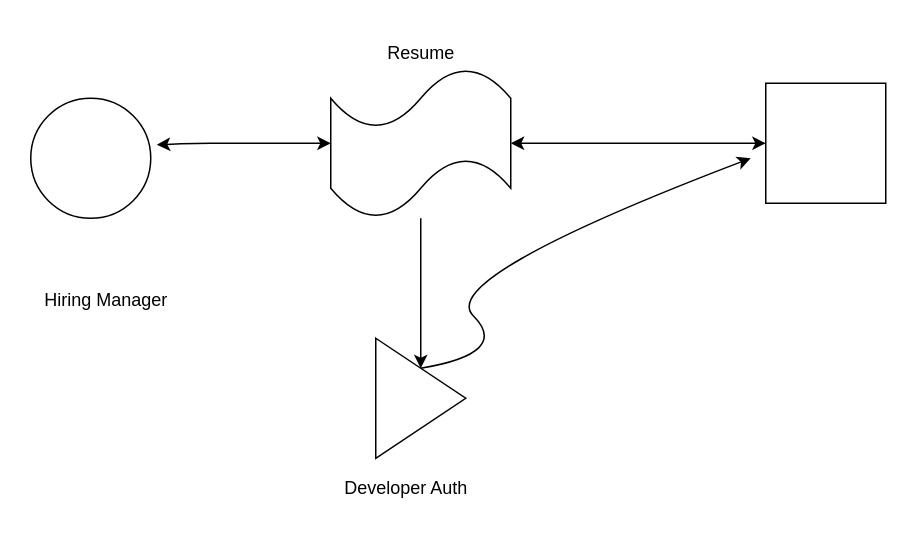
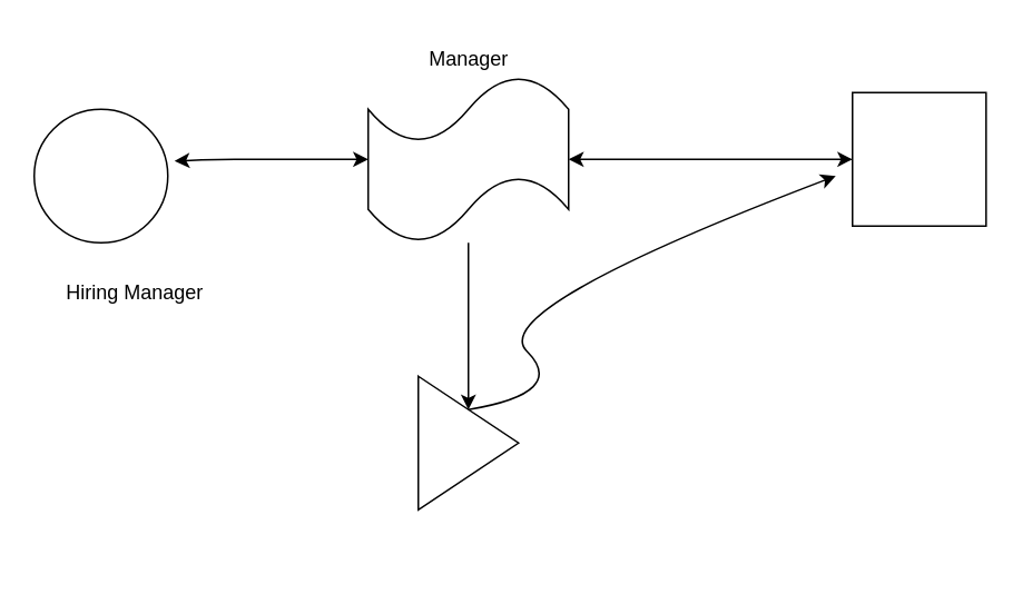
  <mxCell id="0" />
  <mxCell id="1" parent="0" />
  <mxCell id="2" value="" style="ellipse;whiteSpace=wrap;html=1;aspect=fixed;" vertex="1" parent="1"><mxGeometry x="20" y="65" width="80" height="80" as="geometry" /></mxCell>
  <mxCell id="3" value="" style="whiteSpace=wrap;html=1;aspect=fixed;" vertex="1" parent="1"><mxGeometry x="510" y="55" width="80" height="80" as="geometry" /></mxCell>
  <mxCell id="4" value="" style="triangle;whiteSpace=wrap;html=1;" vertex="1" parent="1"><mxGeometry x="250" y="225" width="60" height="80" as="geometry" /></mxCell>
  <mxCell id="5" value="" style="edgeStyle=none;html=1;" edge="1" parent="1" source="6" target="4"><mxGeometry relative="1" as="geometry" /></mxCell>
  <mxCell id="6" value="" style="shape=tape;whiteSpace=wrap;html=1;" vertex="1" parent="1"><mxGeometry x="220" y="45" width="120" height="100" as="geometry" /></mxCell>
  <mxCell id="7" value="" style="curved=1;endArrow=classic;html=1;exitX=0.5;exitY=0;exitDx=0;exitDy=0;" edge="1" parent="1" source="4"><mxGeometry width="50" height="50" relative="1" as="geometry"><mxPoint x="290" y="235" as="sourcePoint" /><mxPoint x="500" y="105" as="targetPoint" /><Array as="points"><mxPoint x="340" y="235" /><mxPoint x="290" y="185" /></Array></mxGeometry></mxCell>
  <mxCell id="8" value="" style="endArrow=classic;startArrow=classic;html=1;entryX=0;entryY=0.5;entryDx=0;entryDy=0;entryPerimeter=0;exitX=1.05;exitY=0.388;exitDx=0;exitDy=0;exitPerimeter=0;" edge="1" parent="1" source="2" target="6"><mxGeometry width="50" height="50" relative="1" as="geometry"><mxPoint x="110" y="105" as="sourcePoint" /><mxPoint x="320" y="125" as="targetPoint" /><Array as="points"><mxPoint x="130" y="95" /><mxPoint x="160" y="95" /></Array></mxGeometry></mxCell>
- <mxCell id="9" value="Hiring Manager" style="text;html=1;align=center;verticalAlign=middle;resizable=0;points=[];autosize=1;strokeColor=none;fillColor=none;" vertex="1" parent="1"><mxGeometry x="15" y="185" width="110" height="30" as="geometry" /></mxCell>
- <mxCell id="10" value="Resume" style="text;html=1;align=center;verticalAlign=middle;resizable=0;points=[];autosize=1;strokeColor=none;fillColor=none;" vertex="1" parent="1"><mxGeometry x="245" y="20" width="70" height="30" as="geometry" /></mxCell>
- <mxCell id="11" value="Developer Auth" style="text;html=1;align=center;verticalAlign=middle;resizable=0;points=[];autosize=1;strokeColor=none;fillColor=none;" vertex="1" parent="1"><mxGeometry x="215" y="310" width="110" height="30" as="geometry" /></mxCell>
+ <mxCell id="9" value="Hiring Manager" style="text;html=1;align=center;verticalAlign=middle;resizable=0;points=[];autosize=1;strokeColor=none;fillColor=none;" vertex="1" parent="1"><mxGeometry x="25" y="160" width="110" height="30" as="geometry" /></mxCell>
+ <mxCell id="10" value="Manager" style="text;html=1;align=center;verticalAlign=middle;resizable=0;points=[];autosize=1;strokeColor=none;fillColor=none;" vertex="1" parent="1"><mxGeometry x="245" y="20" width="70" height="30" as="geometry" /></mxCell>
  <mxCell id="12" value="" style="endArrow=classic;startArrow=classic;html=1;exitX=1;exitY=0.5;exitDx=0;exitDy=0;exitPerimeter=0;entryX=0;entryY=0.5;entryDx=0;entryDy=0;" edge="1" parent="1" source="6" target="3"><mxGeometry width="50" height="50" relative="1" as="geometry"><mxPoint x="390" y="135" as="sourcePoint" /><mxPoint x="440" y="85" as="targetPoint" /></mxGeometry></mxCell>
